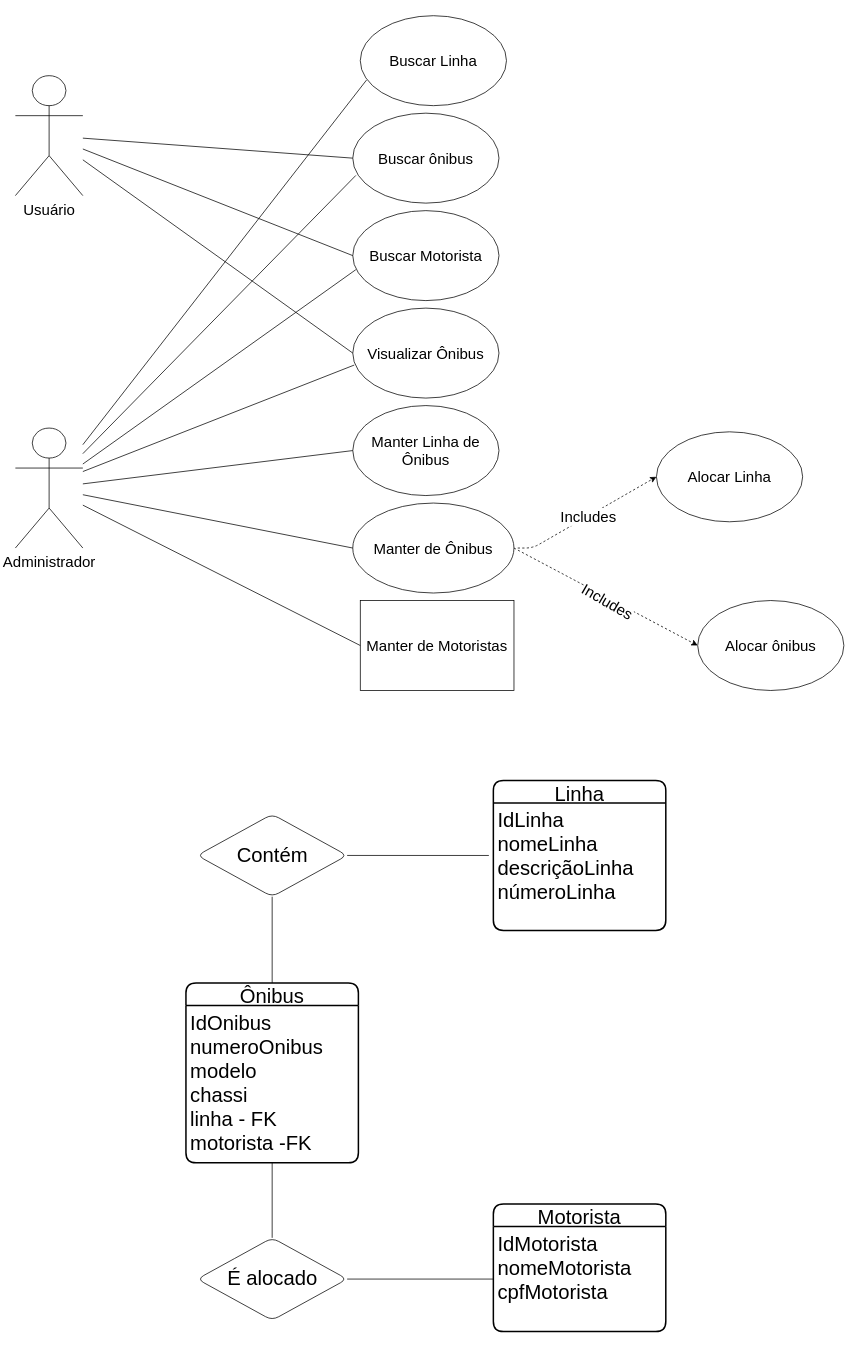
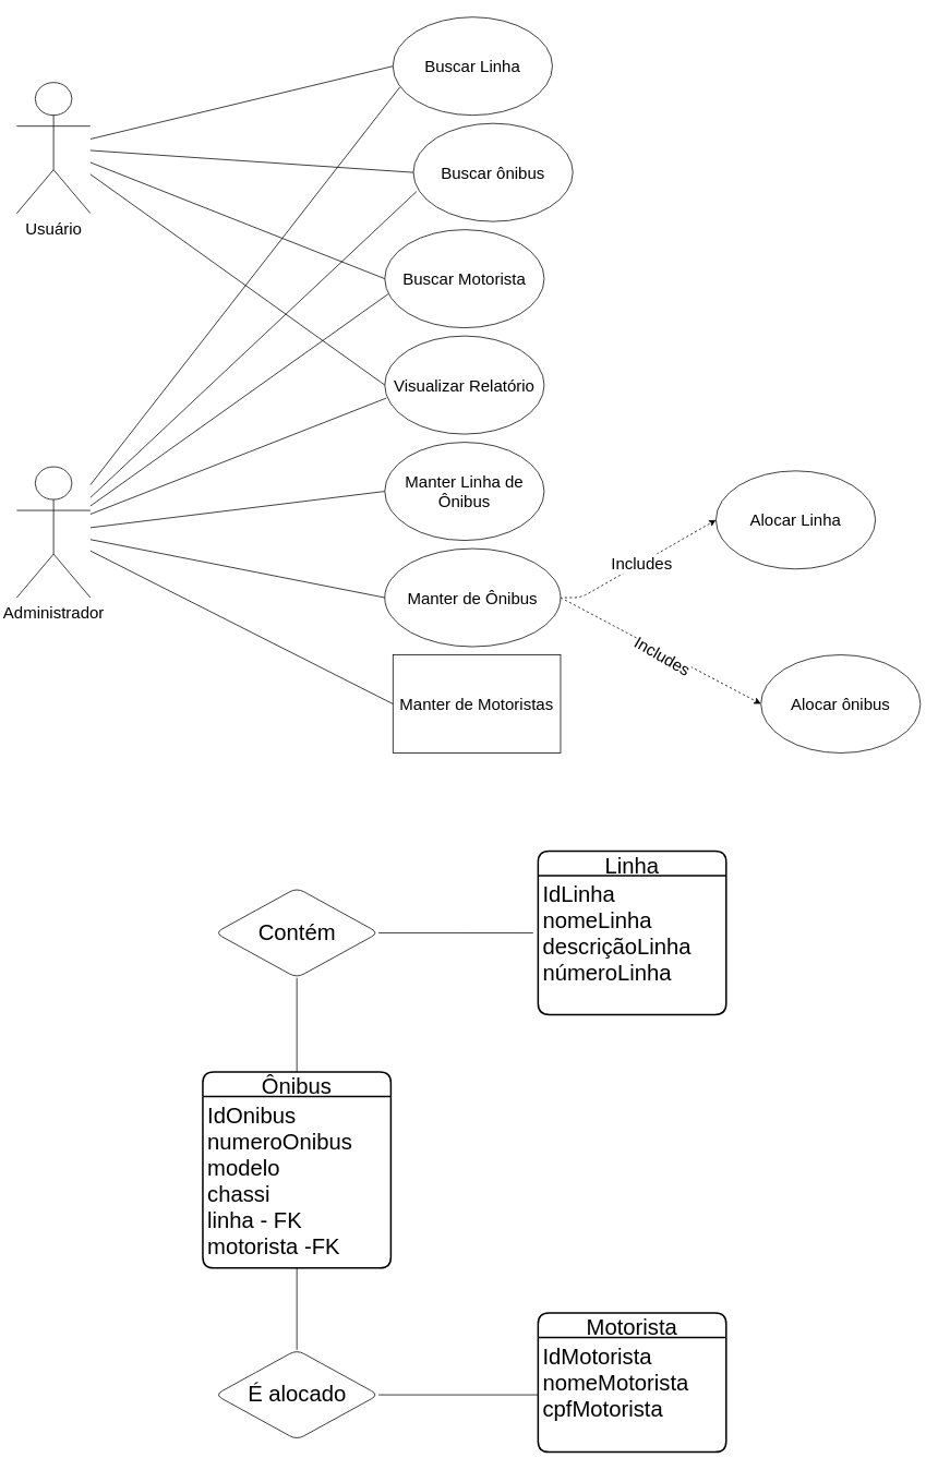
  <mxCell id="0" />
  <mxCell id="1" parent="0" />
  <mxCell id="2" value="Administrador" style="shape=umlActor;verticalLabelPosition=bottom;verticalAlign=top;html=1;outlineConnect=0;fontSize=20;" parent="1" vertex="1"><mxGeometry x="20" y="570" width="90" height="160" as="geometry" /></mxCell>
  <mxCell id="3" value="Manter Linha de Ônibus" style="ellipse;whiteSpace=wrap;html=1;fontSize=20;" parent="1" vertex="1"><mxGeometry x="470" y="540" width="195" height="120" as="geometry" /></mxCell>
  <mxCell id="4" value="Manter de Motoristas" style="whiteSpace=wrap;html=1;fontSize=20;rounded=0;" parent="1" vertex="1"><mxGeometry x="480" y="800" width="205" height="120" as="geometry" /></mxCell>
  <mxCell id="5" value="Manter de Ônibus" style="ellipse;whiteSpace=wrap;html=1;fontSize=20;" parent="1" vertex="1"><mxGeometry x="470" y="670" width="215" height="120" as="geometry" /></mxCell>
  <mxCell id="6" value="Alocar ônibus" style="ellipse;whiteSpace=wrap;html=1;fontSize=20;" parent="1" vertex="1"><mxGeometry x="930" y="800" width="195" height="120" as="geometry" /></mxCell>
  <mxCell id="7" value="" style="endArrow=none;html=1;fontSize=20;entryX=0;entryY=0.5;entryDx=0;entryDy=0;" parent="1" source="2" target="3" edge="1"><mxGeometry width="50" height="50" relative="1" as="geometry"><mxPoint x="350" y="660" as="sourcePoint" /><mxPoint x="630" y="610" as="targetPoint" /></mxGeometry></mxCell>
  <mxCell id="8" value="" style="endArrow=none;html=1;fontSize=20;entryX=0;entryY=0.5;entryDx=0;entryDy=0;" parent="1" source="2" target="4" edge="1"><mxGeometry width="50" height="50" relative="1" as="geometry"><mxPoint x="350" y="660" as="sourcePoint" /><mxPoint x="475" y="520" as="targetPoint" /></mxGeometry></mxCell>
  <mxCell id="9" value="" style="endArrow=none;html=1;fontSize=20;entryX=0;entryY=0.5;entryDx=0;entryDy=0;" parent="1" source="2" target="5" edge="1"><mxGeometry width="50" height="50" relative="1" as="geometry"><mxPoint x="350" y="660" as="sourcePoint" /><mxPoint x="475" y="680" as="targetPoint" /></mxGeometry></mxCell>
  <mxCell id="10" value="" style="endArrow=classic;html=1;fontSize=20;exitX=1;exitY=0.5;exitDx=0;exitDy=0;dashed=1;endFill=1;" parent="1" source="5" edge="1"><mxGeometry width="50" height="50" relative="1" as="geometry"><mxPoint x="665.57" y="643" as="sourcePoint" /><mxPoint x="930" y="860" as="targetPoint" /></mxGeometry></mxCell>
  <mxCell id="11" value="Includes" style="edgeLabel;html=1;align=center;verticalAlign=middle;resizable=0;points=[];fontSize=20;rotation=30;" parent="10" vertex="1" connectable="0"><mxGeometry x="-0.321" y="6" relative="1" as="geometry"><mxPoint x="39.15" y="31.24" as="offset" /></mxGeometry></mxCell>
  <mxCell id="12" value="Usuário" style="shape=umlActor;verticalLabelPosition=bottom;verticalAlign=top;html=1;outlineConnect=0;fontSize=20;" parent="1" vertex="1"><mxGeometry x="20" y="100" width="90" height="160" as="geometry" /></mxCell>
  <mxCell id="13" value="Buscar Linha" style="ellipse;whiteSpace=wrap;html=1;fontSize=20;" parent="1" vertex="1"><mxGeometry x="480" y="20" width="195" height="120" as="geometry" /></mxCell>
- <mxCell id="14" value="Buscar ônibus" style="ellipse;whiteSpace=wrap;html=1;fontSize=20;" parent="1" vertex="1"><mxGeometry x="470" y="150" width="195" height="120" as="geometry" /></mxCell>
+ <mxCell id="14" value="Buscar ônibus" style="ellipse;whiteSpace=wrap;html=1;fontSize=20;" parent="1" vertex="1"><mxGeometry x="505" y="150" width="195" height="120" as="geometry" /></mxCell>
  <mxCell id="15" value="Buscar Motorista" style="ellipse;whiteSpace=wrap;html=1;fontSize=20;" parent="1" vertex="1"><mxGeometry x="470" y="280" width="195" height="120" as="geometry" /></mxCell>
  <mxCell id="16" value="Alocar Linha" style="ellipse;whiteSpace=wrap;html=1;fontSize=20;" parent="1" vertex="1"><mxGeometry x="875" y="575" width="195" height="120" as="geometry" /></mxCell>
  <mxCell id="17" value="Includes" style="endArrow=classic;html=1;fontSize=20;entryX=0;entryY=0.5;entryDx=0;entryDy=0;dashed=1;endFill=1;" parent="1" target="16" edge="1"><mxGeometry width="50" height="50" relative="1" as="geometry"><mxPoint x="690" y="730" as="sourcePoint" /><mxPoint x="770" y="730" as="targetPoint" /><Array as="points"><mxPoint x="710" y="730" /></Array></mxGeometry></mxCell>
+ <mxCell id="18" value="" style="endArrow=none;html=1;fontSize=20;entryX=0;entryY=0.5;entryDx=0;entryDy=0;" parent="1" source="12" target="13" edge="1"><mxGeometry width="50" height="50" relative="1" as="geometry"><mxPoint x="380" y="170" as="sourcePoint" /><mxPoint x="485" y="430" as="targetPoint" /></mxGeometry></mxCell>
  <mxCell id="19" value="" style="endArrow=none;html=1;fontSize=20;entryX=0;entryY=0.5;entryDx=0;entryDy=0;" parent="1" source="12" target="14" edge="1"><mxGeometry width="50" height="50" relative="1" as="geometry"><mxPoint x="380" y="170" as="sourcePoint" /><mxPoint x="513.684" y="32.504" as="targetPoint" /></mxGeometry></mxCell>
  <mxCell id="20" value="" style="endArrow=none;html=1;fontSize=20;entryX=0;entryY=0.5;entryDx=0;entryDy=0;" parent="1" source="12" target="15" edge="1"><mxGeometry width="50" height="50" relative="1" as="geometry"><mxPoint x="380" y="170" as="sourcePoint" /><mxPoint x="485" y="130" as="targetPoint" /></mxGeometry></mxCell>
- <mxCell id="21" value="Visualizar Ônibus" style="ellipse;whiteSpace=wrap;html=1;fontSize=20;" parent="1" vertex="1"><mxGeometry x="470" y="410" width="195" height="120" as="geometry" /></mxCell>
+ <mxCell id="21" value="Visualizar Relatório" style="ellipse;whiteSpace=wrap;html=1;fontSize=20;" parent="1" vertex="1"><mxGeometry x="470" y="410" width="195" height="120" as="geometry" /></mxCell>
  <mxCell id="22" value="" style="endArrow=none;html=1;fontSize=20;entryX=0;entryY=0.5;entryDx=0;entryDy=0;" parent="1" source="12" target="21" edge="1"><mxGeometry width="50" height="50" relative="1" as="geometry"><mxPoint x="380" y="170" as="sourcePoint" /><mxPoint x="485" y="260" as="targetPoint" /></mxGeometry></mxCell>
  <mxCell id="23" value="" style="endArrow=none;html=1;fontSize=20;entryX=0.043;entryY=0.715;entryDx=0;entryDy=0;entryPerimeter=0;" parent="1" source="2" target="13" edge="1"><mxGeometry width="50" height="50" relative="1" as="geometry"><mxPoint x="350" y="730" as="sourcePoint" /><mxPoint x="475" y="410" as="targetPoint" /></mxGeometry></mxCell>
  <mxCell id="24" value="" style="endArrow=none;html=1;fontSize=20;entryX=0.021;entryY=0.656;entryDx=0;entryDy=0;entryPerimeter=0;" parent="1" source="2" target="15" edge="1"><mxGeometry width="50" height="50" relative="1" as="geometry"><mxPoint x="350" y="730" as="sourcePoint" /><mxPoint x="485" y="420" as="targetPoint" /></mxGeometry></mxCell>
  <mxCell id="25" value="" style="endArrow=none;html=1;fontSize=20;entryX=0.021;entryY=0.692;entryDx=0;entryDy=0;entryPerimeter=0;" parent="1" source="2" target="14" edge="1"><mxGeometry width="50" height="50" relative="1" as="geometry"><mxPoint x="350" y="730" as="sourcePoint" /><mxPoint x="485" y="260" as="targetPoint" /></mxGeometry></mxCell>
  <mxCell id="26" value="É alocado" style="rhombus;whiteSpace=wrap;html=1;rounded=1;fontSize=27;" parent="1" vertex="1"><mxGeometry x="262.5" y="1650" width="200" height="110" as="geometry" /></mxCell>
  <mxCell id="27" value="Contém" style="rhombus;whiteSpace=wrap;html=1;rounded=1;fontSize=27;" parent="1" vertex="1"><mxGeometry x="262.5" y="1085" width="200" height="110" as="geometry" /></mxCell>
  <mxCell id="28" value="" style="endArrow=none;html=1;fontSize=27;entryX=0;entryY=0.5;entryDx=0;entryDy=0;exitX=1;exitY=0.5;exitDx=0;exitDy=0;" parent="1" source="26" target="38" edge="1"><mxGeometry width="50" height="50" relative="1" as="geometry"><mxPoint x="537.5" y="1630" as="sourcePoint" /><mxPoint x="97.5" y="1460" as="targetPoint" /></mxGeometry></mxCell>
  <mxCell id="29" value="" style="endArrow=none;html=1;fontSize=27;entryX=0.5;entryY=0;entryDx=0;entryDy=0;exitX=0.5;exitY=1;exitDx=0;exitDy=0;startArrow=none;startFill=0;" parent="1" source="33" target="26" edge="1"><mxGeometry width="50" height="50" relative="1" as="geometry"><mxPoint x="472.5" y="1715" as="sourcePoint" /><mxPoint x="667.5" y="1715" as="targetPoint" /></mxGeometry></mxCell>
  <mxCell id="30" value="" style="endArrow=none;html=1;fontSize=27;entryX=1;entryY=0.5;entryDx=0;entryDy=0;exitX=-0.026;exitY=0.412;exitDx=0;exitDy=0;startArrow=none;startFill=0;exitPerimeter=0;" parent="1" source="35" target="27" edge="1"><mxGeometry width="50" height="50" relative="1" as="geometry"><mxPoint x="587.5" y="1055" as="sourcePoint" /><mxPoint x="587.5" y="1195" as="targetPoint" /></mxGeometry></mxCell>
  <mxCell id="31" value="" style="endArrow=none;html=1;fontSize=27;entryX=0.5;entryY=0;entryDx=0;entryDy=0;exitX=0.5;exitY=1;exitDx=0;exitDy=0;" parent="1" source="27" target="32" edge="1"><mxGeometry width="50" height="50" relative="1" as="geometry"><mxPoint x="472.5" y="1715" as="sourcePoint" /><mxPoint x="667.5" y="1715" as="targetPoint" /></mxGeometry></mxCell>
  <mxCell id="32" value="Ônibus" style="swimlane;childLayout=stackLayout;horizontal=1;startSize=30;horizontalStack=0;rounded=1;fontSize=27;fontStyle=0;strokeWidth=2;resizeParent=0;resizeLast=1;shadow=0;dashed=0;align=center;" parent="1" vertex="1"><mxGeometry x="247.5" y="1310" width="230" height="240" as="geometry" /></mxCell>
  <mxCell id="33" value="IdOnibus&#10;numeroOnibus&#10;modelo&#10;chassi&#10;linha - FK&#10;motorista -FK&#10;" style="align=left;strokeColor=none;fillColor=none;spacingLeft=4;fontSize=27;verticalAlign=top;resizable=0;rotatable=0;part=1;" parent="32" vertex="1"><mxGeometry y="30" width="230" height="210" as="geometry" /></mxCell>
  <mxCell id="34" value="Linha" style="swimlane;childLayout=stackLayout;horizontal=1;startSize=30;horizontalStack=0;rounded=1;fontSize=27;fontStyle=0;strokeWidth=2;resizeParent=0;resizeLast=1;shadow=0;dashed=0;align=center;" parent="1" vertex="1"><mxGeometry x="657.5" y="1040" width="230" height="200" as="geometry" /></mxCell>
  <mxCell id="35" value="IdLinha&#10;nomeLinha&#10;descriçãoLinha&#10;númeroLinha&#10;" style="align=left;strokeColor=none;fillColor=none;spacingLeft=4;fontSize=27;verticalAlign=top;resizable=0;rotatable=0;part=1;" parent="34" vertex="1"><mxGeometry y="30" width="230" height="170" as="geometry" /></mxCell>
  <mxCell id="36" value="" style="endArrow=none;html=1;fontSize=20;entryX=0.01;entryY=0.633;entryDx=0;entryDy=0;entryPerimeter=0;" parent="1" target="21" edge="1"><mxGeometry width="50" height="50" relative="1" as="geometry"><mxPoint y="628" as="sourcePoint" x="110" /><mxPoint x="484.095" y="368.72" as="targetPoint" /></mxGeometry></mxCell>
  <mxCell id="37" value="Motorista" style="swimlane;childLayout=stackLayout;horizontal=1;startSize=30;horizontalStack=0;rounded=1;fontSize=27;fontStyle=0;strokeWidth=2;resizeParent=0;resizeLast=1;shadow=0;dashed=0;align=center;" parent="1" vertex="1"><mxGeometry x="657.5" y="1605" width="230" height="170" as="geometry" /></mxCell>
  <mxCell id="38" value="IdMotorista&#10;nomeMotorista&#10;cpfMotorista&#10;" style="align=left;strokeColor=none;fillColor=none;spacingLeft=4;fontSize=27;verticalAlign=top;resizable=0;rotatable=0;part=1;" parent="37" vertex="1"><mxGeometry y="30" width="230" height="140" as="geometry" /></mxCell>
